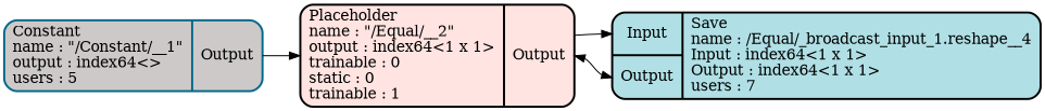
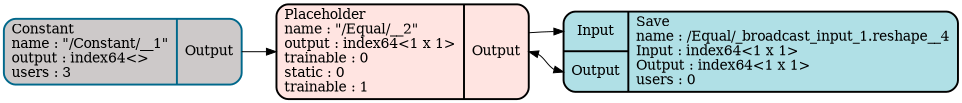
  digraph {
    rankdir=LR
    node [penwidth=2 shape=record style="filled,rounded"]
    edge [headport=Input tailport=Output]
-   n1 [fillcolor=PowderBlue label="{{<Input>Input|<Output>Output}|{Save\lname : /Equal/_broadcast_input_1.reshape__4\lInput : index64\<1 x 1\>\lOutput : index64\<1 x 1\>\lusers : 7\l}}"]
+   n1 [fillcolor=PowderBlue label="{{<Input>Input|<Output>Output}|{Save\lname : /Equal/_broadcast_input_1.reshape__4\lInput : index64\<1 x 1\>\lOutput : index64\<1 x 1\>\lusers : 0\l}}"]
    n2 [fillcolor=MistyRose1 label="{{Placeholder\lname : \"/Equal/__2\"\loutput : index64\<1 x 1\>\ltrainable : 0\lstatic : 0\ltrainable : 1\l}|{<Output>Output}}"]
-   n3 [color=DeepSkyBlue4 fillcolor=Snow3 label="{{Constant\lname : \"/Constant/__1\"\loutput : index64\<\>\lusers : 5\l}|{<Output>Output}}"]
+   n3 [color=DeepSkyBlue4 fillcolor=Snow3 label="{{Constant\lname : \"/Constant/__1\"\loutput : index64\<\>\lusers : 3\l}|{<Output>Output}}"]
    n2 -> n1 [dir=both headport=Output]
    n2 -> n1 [tailport=Result]
    n3 -> n2
  }
